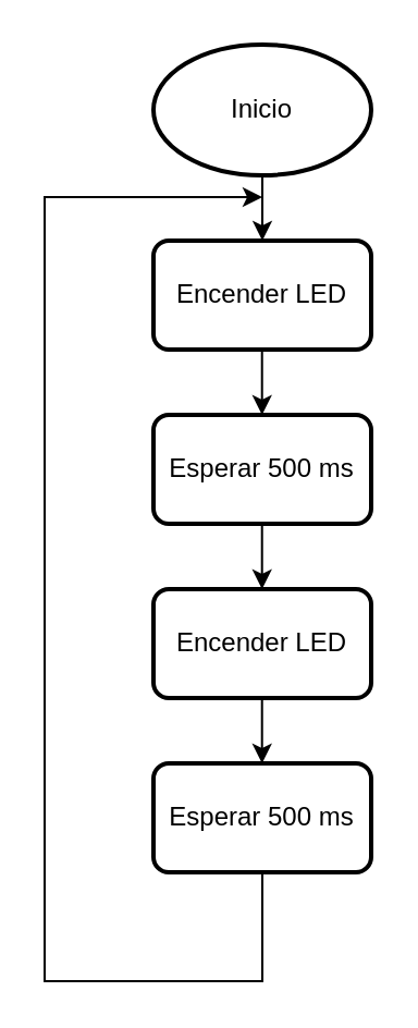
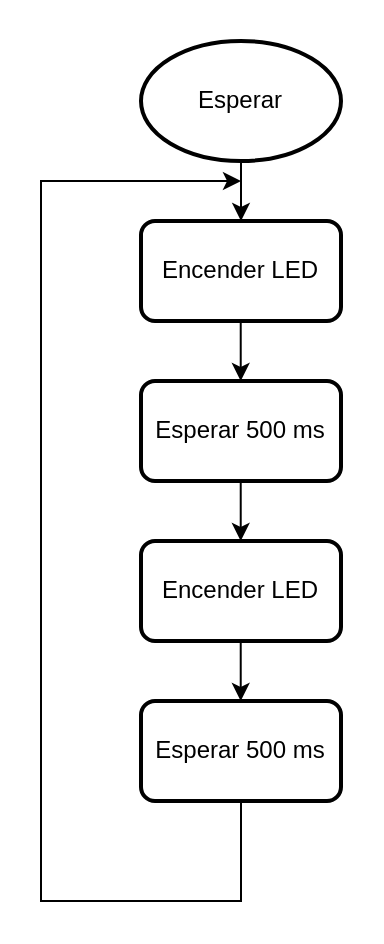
  <mxCell id="0" />
  <mxCell id="1" parent="0" />
- <mxCell id="2" value="Inicio" style="strokeWidth=2;html=1;shape=mxgraph.flowchart.start_1;whiteSpace=wrap;" vertex="1" parent="1"><mxGeometry x="70" y="20" width="100" height="60" as="geometry" /></mxCell>
+ <mxCell id="2" value="Esperar" style="strokeWidth=2;html=1;shape=mxgraph.flowchart.start_1;whiteSpace=wrap;" vertex="1" parent="1"><mxGeometry x="70" y="20" width="100" height="60" as="geometry" /></mxCell>
  <mxCell id="3" value="Encender LED" style="rounded=1;whiteSpace=wrap;html=1;absoluteArcSize=1;arcSize=14;strokeWidth=2;" vertex="1" parent="1"><mxGeometry x="70" y="110" width="100" height="50" as="geometry" /></mxCell>
  <mxCell id="4" value="Esperar 500 ms" style="rounded=1;whiteSpace=wrap;html=1;absoluteArcSize=1;arcSize=14;strokeWidth=2;" vertex="1" parent="1"><mxGeometry x="70" y="190" width="100" height="50" as="geometry" /></mxCell>
  <mxCell id="5" value="Esperar 500 ms" style="rounded=1;whiteSpace=wrap;html=1;absoluteArcSize=1;arcSize=14;strokeWidth=2;" vertex="1" parent="1"><mxGeometry x="70" y="350" width="100" height="50" as="geometry" /></mxCell>
  <mxCell id="6" value="Encender LED" style="rounded=1;whiteSpace=wrap;html=1;absoluteArcSize=1;arcSize=14;strokeWidth=2;" vertex="1" parent="1"><mxGeometry x="70" y="270" width="100" height="50" as="geometry" /></mxCell>
  <mxCell id="7" value="" style="endArrow=classic;html=1;rounded=0;exitX=0.5;exitY=1;exitDx=0;exitDy=0;exitPerimeter=0;entryX=0.5;entryY=0;entryDx=0;entryDy=0;" edge="1" parent="1" source="2" target="3"><mxGeometry width="50" height="50" relative="1" as="geometry"><mxPoint x="260" y="250" as="sourcePoint" /><mxPoint x="310" y="200" as="targetPoint" /></mxGeometry></mxCell>
  <mxCell id="8" value="" style="endArrow=classic;html=1;rounded=0;exitX=0.5;exitY=1;exitDx=0;exitDy=0;exitPerimeter=0;entryX=0.5;entryY=0;entryDx=0;entryDy=0;" edge="1" parent="1"><mxGeometry width="50" height="50" relative="1" as="geometry"><mxPoint x="119.86" y="160" as="sourcePoint" /><mxPoint x="119.86" y="190" as="targetPoint" /></mxGeometry></mxCell>
  <mxCell id="9" value="" style="endArrow=classic;html=1;rounded=0;exitX=0.5;exitY=1;exitDx=0;exitDy=0;exitPerimeter=0;entryX=0.5;entryY=0;entryDx=0;entryDy=0;" edge="1" parent="1"><mxGeometry width="50" height="50" relative="1" as="geometry"><mxPoint x="119.86" y="240" as="sourcePoint" /><mxPoint x="119.86" y="270" as="targetPoint" /></mxGeometry></mxCell>
  <mxCell id="10" value="" style="endArrow=classic;html=1;rounded=0;exitX=0.5;exitY=1;exitDx=0;exitDy=0;exitPerimeter=0;entryX=0.5;entryY=0;entryDx=0;entryDy=0;" edge="1" parent="1"><mxGeometry width="50" height="50" relative="1" as="geometry"><mxPoint x="119.86" y="320" as="sourcePoint" /><mxPoint x="119.86" y="350" as="targetPoint" /></mxGeometry></mxCell>
  <mxCell id="11" value="" style="endArrow=classic;html=1;rounded=0;exitX=0.5;exitY=1;exitDx=0;exitDy=0;" edge="1" parent="1" source="5"><mxGeometry width="50" height="50" relative="1" as="geometry"><mxPoint x="250" y="340" as="sourcePoint" /><mxPoint x="120" y="90" as="targetPoint" /><Array as="points"><mxPoint x="120" y="450" /><mxPoint x="20" y="450" /><mxPoint x="20" y="90" /></Array></mxGeometry></mxCell>
